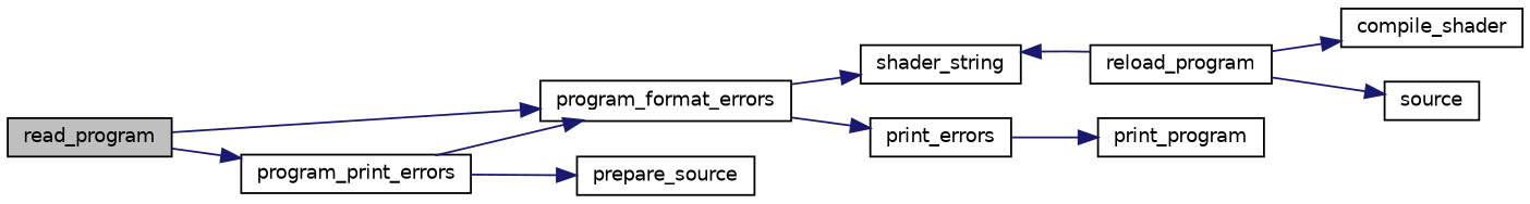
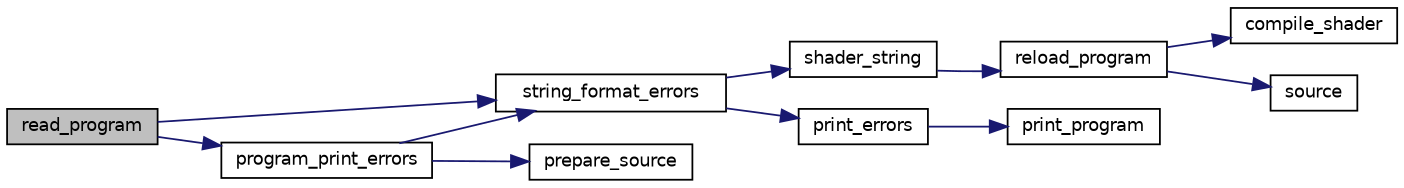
  digraph {
    rankdir=LR
    node [color=black fillcolor=white fontname=Helvetica fontsize=10 shape=record style=filled]
    edge [color=midnightblue fontname=Helvetica fontsize=10 labelfontname=Helvetica labelfontsize=10 style=solid]
    n1 [fillcolor=grey75 fontcolor=black height=0.2 label=read_program width=0.4]
    n2 [height=0.2 label=program_print_errors width=0.4]
-   n3 [height=0.2 label=program_format_errors width=0.4]
+   n3 [height=0.2 label=string_format_errors width=0.4]
    n4 [height=0.2 label=prepare_source width=0.4]
    n5 [height=0.2 label=reload_program width=0.4]
    n6 [height=0.2 label=shader_string width=0.4]
    n7 [height=0.2 label=compile_shader width=0.4]
    n8 [height=0.2 label=source width=0.4]
    n9 [height=0.2 label=print_errors width=0.4]
    n10 [height=0.2 label=print_program width=0.4]
    n1 -> n2
    n1 -> n3
    n2 -> n3
    n2 -> n4
    n3 -> n6
    n3 -> n9
-   n5 -> n6
+   n6 -> n5
    n5 -> n7
    n5 -> n8
    n9 -> n10
  }
